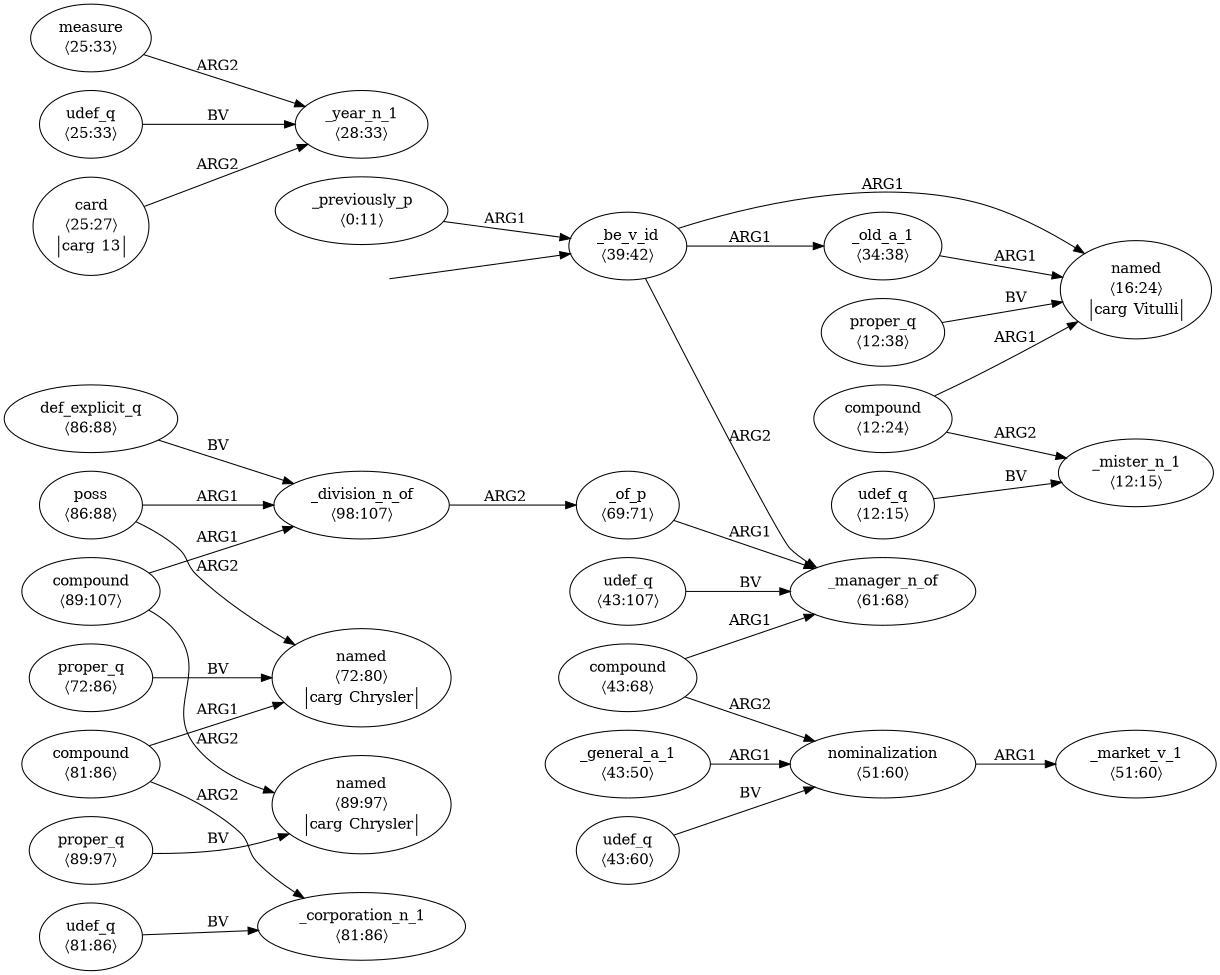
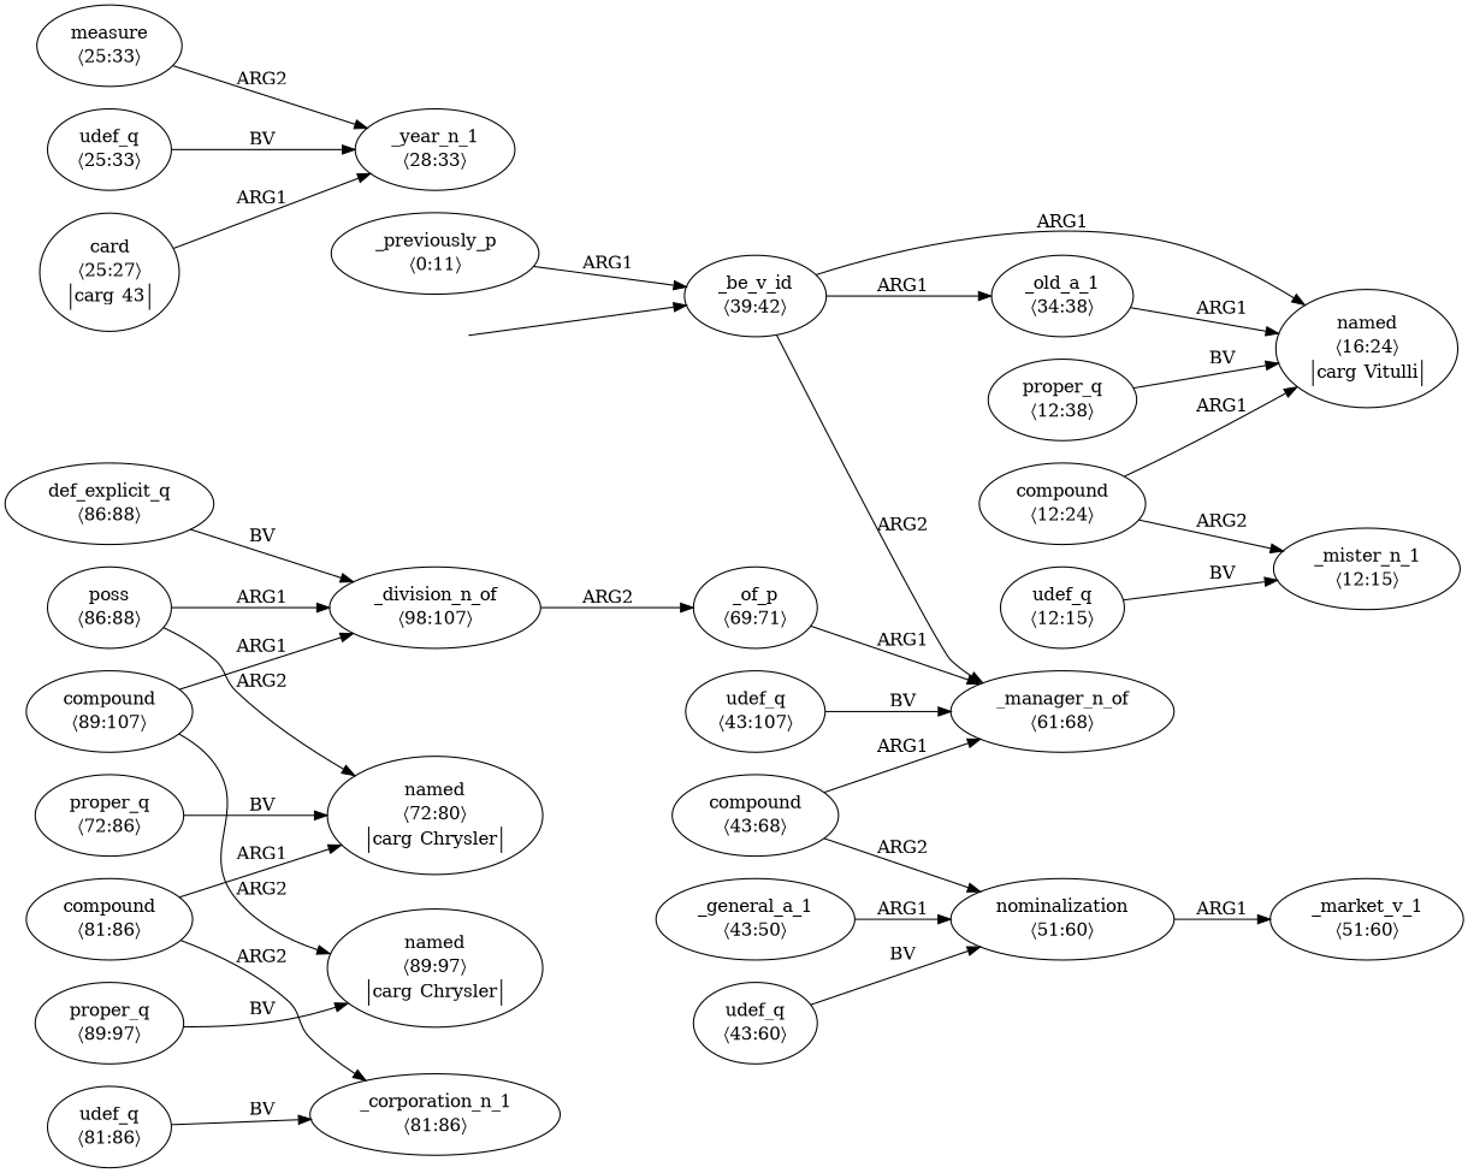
  digraph {
    rankdir=LR
    top [style=invis]
    n2 [label=<<table align="center" border="0" cellspacing="0"><tr><td colspan="2">_be_v_id</td></tr><tr><td colspan="2">〈39:42〉</td></tr></table>>]
    n3 [label=<<table align="center" border="0" cellspacing="0"><tr><td colspan="2">named</td></tr><tr><td colspan="2">〈16:24〉</td></tr><tr><td sides="l" border="1" align="left">carg</td><td sides="r" border="1" align="left">Vitulli</td></tr></table>>]
    n4 [label=<<table align="center" border="0" cellspacing="0"><tr><td colspan="2">_manager_n_of</td></tr><tr><td colspan="2">〈61:68〉</td></tr></table>>]
    n5 [label=<<table align="center" border="0" cellspacing="0"><tr><td colspan="2">_old_a_1</td></tr><tr><td colspan="2">〈34:38〉</td></tr></table>>]
    n6 [label=<<table align="center" border="0" cellspacing="0"><tr><td colspan="2">_previously_p</td></tr><tr><td colspan="2">〈0:11〉</td></tr></table>>]
    n7 [label=<<table align="center" border="0" cellspacing="0"><tr><td colspan="2">proper_q</td></tr><tr><td colspan="2">〈12:38〉</td></tr></table>>]
    n8 [label=<<table align="center" border="0" cellspacing="0"><tr><td colspan="2">compound</td></tr><tr><td colspan="2">〈12:24〉</td></tr></table>>]
    n9 [label=<<table align="center" border="0" cellspacing="0"><tr><td colspan="2">_mister_n_1</td></tr><tr><td colspan="2">〈12:15〉</td></tr></table>>]
    n10 [label=<<table align="center" border="0" cellspacing="0"><tr><td colspan="2">udef_q</td></tr><tr><td colspan="2">〈12:15〉</td></tr></table>>]
    n11 [label=<<table align="center" border="0" cellspacing="0"><tr><td colspan="2">measure</td></tr><tr><td colspan="2">〈25:33〉</td></tr></table>>]
    n12 [label=<<table align="center" border="0" cellspacing="0"><tr><td colspan="2">_year_n_1</td></tr><tr><td colspan="2">〈28:33〉</td></tr></table>>]
    n13 [label=<<table align="center" border="0" cellspacing="0"><tr><td colspan="2">udef_q</td></tr><tr><td colspan="2">〈25:33〉</td></tr></table>>]
-   n14 [label=<<table align="center" border="0" cellspacing="0"><tr><td colspan="2">card</td></tr><tr><td colspan="2">〈25:27〉</td></tr><tr><td sides="l" border="1" align="left">carg</td><td sides="r" border="1" align="left">13</td></tr></table>>]
+   n14 [label=<<table align="center" border="0" cellspacing="0"><tr><td colspan="2">card</td></tr><tr><td colspan="2">〈25:27〉</td></tr><tr><td sides="l" border="1" align="left">carg</td><td sides="r" border="1" align="left">43</td></tr></table>>]
    n15 [label=<<table align="center" border="0" cellspacing="0"><tr><td colspan="2">udef_q</td></tr><tr><td colspan="2">〈43:107〉</td></tr></table>>]
    n16 [label=<<table align="center" border="0" cellspacing="0"><tr><td colspan="2">compound</td></tr><tr><td colspan="2">〈43:68〉</td></tr></table>>]
    n17 [label=<<table align="center" border="0" cellspacing="0"><tr><td colspan="2">nominalization</td></tr><tr><td colspan="2">〈51:60〉</td></tr></table>>]
    n18 [label=<<table align="center" border="0" cellspacing="0"><tr><td colspan="2">_market_v_1</td></tr><tr><td colspan="2">〈51:60〉</td></tr></table>>]
    n19 [label=<<table align="center" border="0" cellspacing="0"><tr><td colspan="2">udef_q</td></tr><tr><td colspan="2">〈43:60〉</td></tr></table>>]
    n20 [label=<<table align="center" border="0" cellspacing="0"><tr><td colspan="2">_general_a_1</td></tr><tr><td colspan="2">〈43:50〉</td></tr></table>>]
    n21 [label=<<table align="center" border="0" cellspacing="0"><tr><td colspan="2">_of_p</td></tr><tr><td colspan="2">〈69:71〉</td></tr></table>>]
    n22 [label=<<table align="center" border="0" cellspacing="0"><tr><td colspan="2">_division_n_of</td></tr><tr><td colspan="2">〈98:107〉</td></tr></table>>]
    n23 [label=<<table align="center" border="0" cellspacing="0"><tr><td colspan="2">proper_q</td></tr><tr><td colspan="2">〈72:86〉</td></tr></table>>]
    n24 [label=<<table align="center" border="0" cellspacing="0"><tr><td colspan="2">named</td></tr><tr><td colspan="2">〈72:80〉</td></tr><tr><td sides="l" border="1" align="left">carg</td><td sides="r" border="1" align="left">Chrysler</td></tr></table>>]
    n25 [label=<<table align="center" border="0" cellspacing="0"><tr><td colspan="2">_corporation_n_1</td></tr><tr><td colspan="2">〈81:86〉</td></tr></table>>]
    n26 [label=<<table align="center" border="0" cellspacing="0"><tr><td colspan="2">udef_q</td></tr><tr><td colspan="2">〈81:86〉</td></tr></table>>]
    n27 [label=<<table align="center" border="0" cellspacing="0"><tr><td colspan="2">compound</td></tr><tr><td colspan="2">〈81:86〉</td></tr></table>>]
    n28 [label=<<table align="center" border="0" cellspacing="0"><tr><td colspan="2">def_explicit_q</td></tr><tr><td colspan="2">〈86:88〉</td></tr></table>>]
    n29 [label=<<table align="center" border="0" cellspacing="0"><tr><td colspan="2">poss</td></tr><tr><td colspan="2">〈86:88〉</td></tr></table>>]
    n30 [label=<<table align="center" border="0" cellspacing="0"><tr><td colspan="2">compound</td></tr><tr><td colspan="2">〈89:107〉</td></tr></table>>]
    n31 [label=<<table align="center" border="0" cellspacing="0"><tr><td colspan="2">named</td></tr><tr><td colspan="2">〈89:97〉</td></tr><tr><td sides="l" border="1" align="left">carg</td><td sides="r" border="1" align="left">Chrysler</td></tr></table>>]
    n32 [label=<<table align="center" border="0" cellspacing="0"><tr><td colspan="2">proper_q</td></tr><tr><td colspan="2">〈89:97〉</td></tr></table>>]
    top -> n2
    n2 -> n3 [label=ARG1]
    n2 -> n4 [label=ARG2]
    n2 -> n5 [label=ARG1]
    n5 -> n3 [label=ARG1]
    n6 -> n2 [label=ARG1]
    n7 -> n3 [label=BV]
    n8 -> n3 [label=ARG1]
    n8 -> n9 [label=ARG2]
    n10 -> n9 [label=BV]
    n11 -> n12 [label=ARG2]
    n13 -> n12 [label=BV]
-   n14 -> n12 [label=ARG2]
+   n14 -> n12 [label=ARG1]
    n15 -> n4 [label=BV]
    n16 -> n4 [label=ARG1]
    n16 -> n17 [label=ARG2]
    n17 -> n18 [label=ARG1]
    n19 -> n17 [label=BV]
    n20 -> n17 [label=ARG1]
    n21 -> n4 [label=ARG1]
    n22 -> n21 [label=ARG2]
    n23 -> n24 [label=BV]
    n26 -> n25 [label=BV]
    n27 -> n24 [label=ARG1]
    n27 -> n25 [label=ARG2]
    n28 -> n22 [label=BV]
    n29 -> n22 [label=ARG1]
    n29 -> n24 [label=ARG2]
    n30 -> n22 [label=ARG1]
    n30 -> n31 [label=ARG2]
    n32 -> n31 [label=BV]
  }
